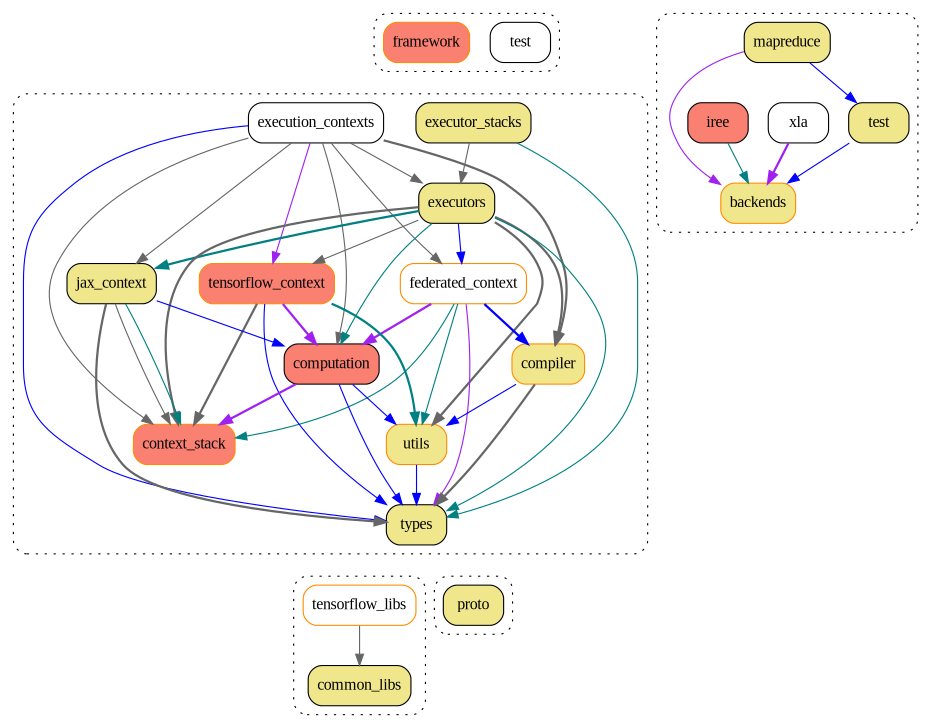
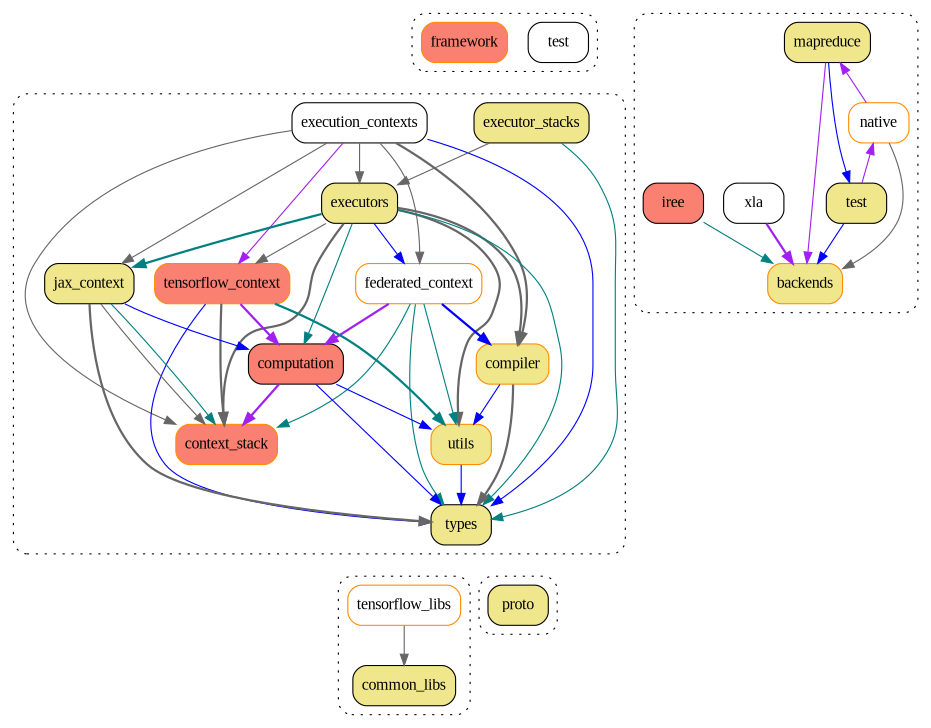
  digraph {
    fontname="Liberation Serif"
    style="dotted,rounded"
    node [color=black fillcolor=khaki fontname="Liberation Serif" shape=box style="rounded,filled"]
    edge [color=gray40 fontname="Liberation Serif" style=solid]
    execution_contexts [fillcolor=white]
    executor_stacks
    executors
    federated_context [color=darkorange fillcolor=white]
    tensorflow_context [color=darkorange fillcolor=salmon]
    jax_context
    computation [fillcolor=salmon]
    compiler [color=darkorange]
    utils [color=darkorange]
    types
    context_stack [color=darkorange fillcolor=salmon]
    iree [fillcolor=salmon]
    mapreduce
+   native [color=darkorange fillcolor=white]
    n15 [label=test]
    xla [fillcolor=white]
    backends [color=darkorange]
    framework [color=darkorange fillcolor=salmon]
    test [fillcolor=white]
    tensorflow_libs [color=darkorange fillcolor=white]
    common_libs
    proto
    subgraph cluster_1 {
      execution_contexts
      executor_stacks
      executors
      federated_context
      tensorflow_context
      jax_context
      computation
      compiler
      utils
      types
      context_stack
    }
    subgraph cluster_2 {
      iree
      mapreduce
+     native
      n15
      xla
      backends
    }
    subgraph cluster_3 {
      framework
      test
    }
    subgraph cluster_4 {
      tensorflow_libs
      common_libs
    }
    subgraph cluster_5 {
      proto
    }
    execution_contexts -> executors
    execution_contexts -> federated_context
    execution_contexts -> tensorflow_context [color=purple]
    execution_contexts -> jax_context
-   execution_contexts -> computation
    execution_contexts -> compiler [style=bold]
    execution_contexts -> types [color=blue]
    execution_contexts -> context_stack
    executor_stacks -> executors
    executor_stacks -> types [color=teal]
    executors -> federated_context [color=blue]
    executors -> tensorflow_context
    executors -> jax_context [color=teal style=bold]
    executors -> computation [color=teal]
    executors -> compiler [style=bold]
    executors -> utils [style=bold]
    executors -> types [color=teal]
    executors -> context_stack [style=bold]
    federated_context -> computation [color=purple style=bold]
    federated_context -> compiler [color=blue style=bold]
    federated_context -> utils [color=teal]
-   federated_context -> types [color=purple]
+   federated_context -> types [color=teal]
    federated_context -> context_stack [color=teal]
    tensorflow_context -> computation [color=purple style=bold]
    tensorflow_context -> utils [color=teal style=bold]
    tensorflow_context -> types [color=blue]
    tensorflow_context -> context_stack [style=bold]
    jax_context -> computation [color=blue]
    jax_context -> types [style=bold]
    jax_context -> context_stack
    jax_context -> context_stack [color=teal]
    computation -> utils [color=blue]
    computation -> types [color=blue]
    computation -> context_stack [color=purple style=bold]
    compiler -> utils [color=blue]
    compiler -> types [style=bold]
    utils -> types [color=blue]
    types -> tensorflow_libs [arrowhead=none color="#616161" style=invisible]
    types -> proto [arrowhead=none color="#616161" style=invisible]
    iree -> backends [color=teal]
+   mapreduce -> native [color=purple dir=back]
    mapreduce -> n15 [color=blue]
    mapreduce -> backends [color=purple]
+   native -> n15 [color=purple dir=back]
+   native -> backends
    n15 -> backends [color=blue]
    xla -> backends [color=purple style=bold]
    framework -> executor_stacks [arrowhead=none color="#616161" style=invisible]
    test -> executor_stacks [arrowhead=none color="#616161" style=invisible]
    tensorflow_libs -> common_libs
  }
